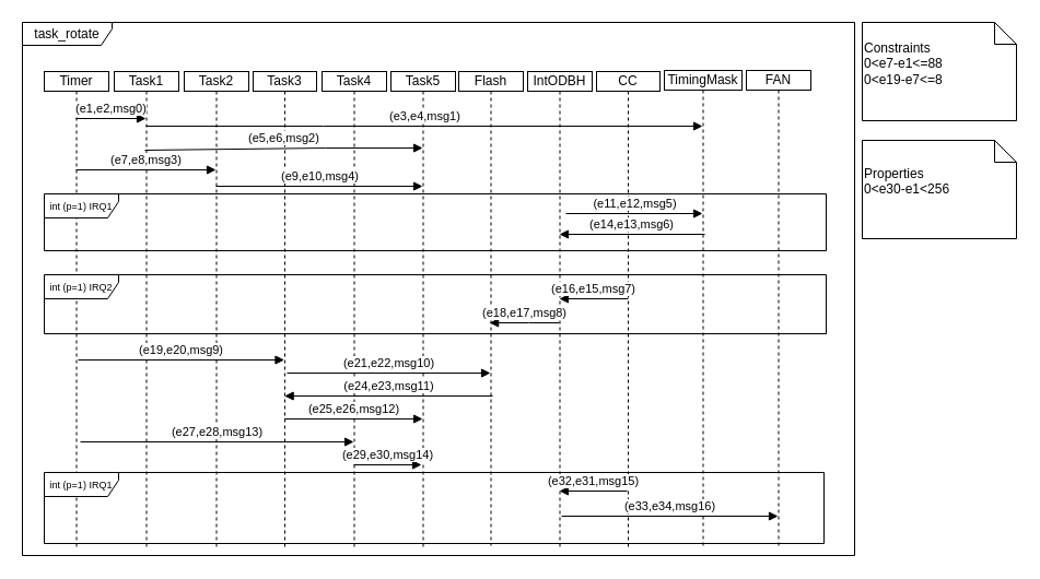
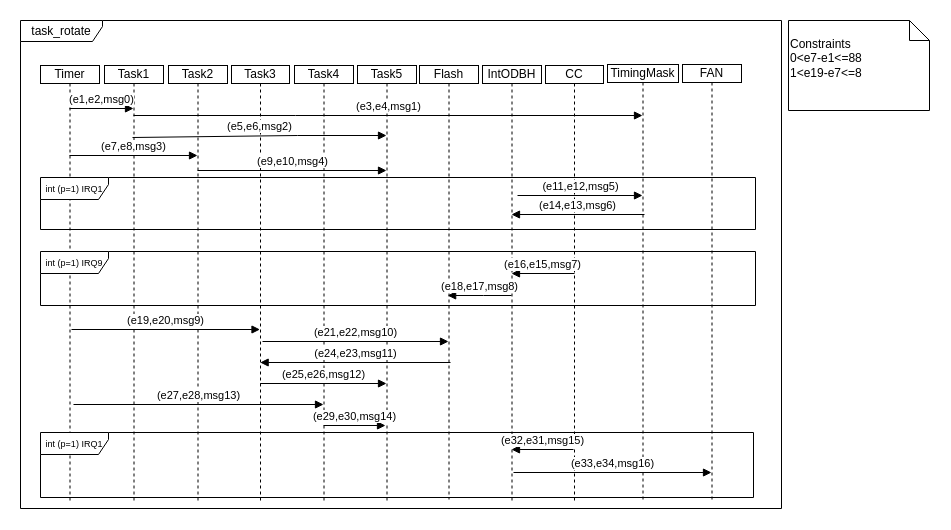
  <mxCell id="0" />
  <mxCell id="1" parent="0" />
  <mxCell id="2" value="task_rotate" style="shape=umlFrame;whiteSpace=wrap;html=1;pointerEvents=0;width=82;height=21;" vertex="1" parent="1"><mxGeometry x="20" y="20" width="761" height="488" as="geometry" /></mxCell>
  <mxCell id="3" value="Timer" style="shape=umlLifeline;perimeter=lifelinePerimeter;whiteSpace=wrap;html=1;container=1;dropTarget=0;collapsible=0;recursiveResize=0;outlineConnect=0;portConstraint=eastwest;newEdgeStyle={&quot;curved&quot;:0,&quot;rounded&quot;:0};size=18;" vertex="1" parent="1"><mxGeometry x="40" y="65" width="59" height="435" as="geometry" /></mxCell>
  <mxCell id="4" value="Task1" style="shape=umlLifeline;perimeter=lifelinePerimeter;whiteSpace=wrap;html=1;container=1;dropTarget=0;collapsible=0;recursiveResize=0;outlineConnect=0;portConstraint=eastwest;newEdgeStyle={&quot;curved&quot;:0,&quot;rounded&quot;:0};size=18;" vertex="1" parent="1"><mxGeometry x="104" y="65" width="59" height="435" as="geometry" /></mxCell>
  <mxCell id="5" value="Task2" style="shape=umlLifeline;perimeter=lifelinePerimeter;whiteSpace=wrap;html=1;container=1;dropTarget=0;collapsible=0;recursiveResize=0;outlineConnect=0;portConstraint=eastwest;newEdgeStyle={&quot;curved&quot;:0,&quot;rounded&quot;:0};size=18;" vertex="1" parent="1"><mxGeometry x="168" y="65" width="59" height="435" as="geometry" /></mxCell>
  <mxCell id="6" value="Task3" style="shape=umlLifeline;perimeter=lifelinePerimeter;whiteSpace=wrap;html=1;container=1;dropTarget=0;collapsible=0;recursiveResize=0;outlineConnect=0;portConstraint=eastwest;newEdgeStyle={&quot;curved&quot;:0,&quot;rounded&quot;:0};size=18;" vertex="1" parent="1"><mxGeometry x="231" y="65" width="58" height="435" as="geometry" /></mxCell>
  <mxCell id="7" value="Task4" style="shape=umlLifeline;perimeter=lifelinePerimeter;whiteSpace=wrap;html=1;container=1;dropTarget=0;collapsible=0;recursiveResize=0;outlineConnect=0;portConstraint=eastwest;newEdgeStyle={&quot;curved&quot;:0,&quot;rounded&quot;:0};size=18;" vertex="1" parent="1"><mxGeometry x="294" y="65" width="59" height="435" as="geometry" /></mxCell>
  <mxCell id="8" value="Task5" style="shape=umlLifeline;perimeter=lifelinePerimeter;whiteSpace=wrap;html=1;container=1;dropTarget=0;collapsible=0;recursiveResize=0;outlineConnect=0;portConstraint=eastwest;newEdgeStyle={&quot;curved&quot;:0,&quot;rounded&quot;:0};size=18;" vertex="1" parent="1"><mxGeometry x="357" y="65" width="59" height="435" as="geometry" /></mxCell>
  <mxCell id="9" value="Flash" style="shape=umlLifeline;perimeter=lifelinePerimeter;whiteSpace=wrap;html=1;container=1;dropTarget=0;collapsible=0;recursiveResize=0;outlineConnect=0;portConstraint=eastwest;newEdgeStyle={&quot;curved&quot;:0,&quot;rounded&quot;:0};size=18;" vertex="1" parent="1"><mxGeometry x="419" y="65" width="59" height="434" as="geometry" /></mxCell>
  <mxCell id="10" value="IntODBH" style="shape=umlLifeline;perimeter=lifelinePerimeter;whiteSpace=wrap;html=1;container=1;dropTarget=0;collapsible=0;recursiveResize=0;outlineConnect=0;portConstraint=eastwest;newEdgeStyle={&quot;curved&quot;:0,&quot;rounded&quot;:0};size=18;" vertex="1" parent="1"><mxGeometry x="482" y="65" width="59" height="435" as="geometry" /></mxCell>
  <mxCell id="11" value="CC" style="shape=umlLifeline;perimeter=lifelinePerimeter;whiteSpace=wrap;html=1;container=1;dropTarget=0;collapsible=0;recursiveResize=0;outlineConnect=0;portConstraint=eastwest;newEdgeStyle={&quot;curved&quot;:0,&quot;rounded&quot;:0};size=18;" vertex="1" parent="1"><mxGeometry x="545" y="65" width="58" height="436" as="geometry" /></mxCell>
  <mxCell id="12" value="TimingMask" style="shape=umlLifeline;perimeter=lifelinePerimeter;whiteSpace=wrap;html=1;container=1;dropTarget=0;collapsible=0;recursiveResize=0;outlineConnect=0;portConstraint=eastwest;newEdgeStyle={&quot;curved&quot;:0,&quot;rounded&quot;:0};size=18;" vertex="1" parent="1"><mxGeometry x="607" y="64" width="71" height="435" as="geometry" /></mxCell>
  <mxCell id="13" value="FAN" style="shape=umlLifeline;perimeter=lifelinePerimeter;whiteSpace=wrap;html=1;container=1;dropTarget=0;collapsible=0;recursiveResize=0;outlineConnect=0;portConstraint=eastwest;newEdgeStyle={&quot;curved&quot;:0,&quot;rounded&quot;:0};size=18;" vertex="1" parent="1"><mxGeometry x="682" y="64" width="59" height="435" as="geometry" /></mxCell>
  <mxCell id="14" value="(e1,e2,msg0)" style="html=1;verticalAlign=bottom;endArrow=block;curved=0;rounded=0;" edge="1" parent="1" target="4"><mxGeometry width="80" relative="1" as="geometry"><mxPoint x="69" y="108" as="sourcePoint" /><mxPoint x="149" y="108" as="targetPoint" /></mxGeometry></mxCell>
  <mxCell id="15" value="(e3,e4,msg1)" style="html=1;verticalAlign=bottom;endArrow=block;curved=0;rounded=0;" edge="1" parent="1" source="4" target="12"><mxGeometry width="80" relative="1" as="geometry"><mxPoint x="133" y="124" as="sourcePoint" /><mxPoint x="213" y="124" as="targetPoint" /><Array as="points"><mxPoint x="295" y="115" /></Array></mxGeometry></mxCell>
  <mxCell id="16" value="(e5,e6,msg2)" style="html=1;verticalAlign=bottom;endArrow=block;curved=0;rounded=0;" edge="1" parent="1"><mxGeometry width="80" relative="1" as="geometry"><mxPoint x="132" y="137" as="sourcePoint" /><mxPoint x="386" y="135" as="targetPoint" /><Array as="points"><mxPoint x="297" y="135" /></Array></mxGeometry></mxCell>
  <mxCell id="17" value="(e7,e8,msg3)" style="html=1;verticalAlign=bottom;endArrow=block;curved=0;rounded=0;" edge="1" parent="1"><mxGeometry width="80" relative="1" as="geometry"><mxPoint x="69" y="155" as="sourcePoint" /><mxPoint x="197" y="155" as="targetPoint" /></mxGeometry></mxCell>
  <mxCell id="18" value="(e9,e10,msg4)" style="html=1;verticalAlign=bottom;endArrow=block;curved=0;rounded=0;" edge="1" parent="1"><mxGeometry width="80" relative="1" as="geometry"><mxPoint x="197" y="170" as="sourcePoint" /><mxPoint x="386" y="170" as="targetPoint" /></mxGeometry></mxCell>
  <mxCell id="19" value="&lt;font style=&quot;font-size: 9px;&quot;&gt;int (p=1) IRQ1&lt;/font&gt;" style="shape=umlFrame;whiteSpace=wrap;html=1;pointerEvents=0;width=68;height=22;" vertex="1" parent="1"><mxGeometry x="40" y="177" width="715" height="52" as="geometry" /></mxCell>
- <mxCell id="20" value="&lt;font style=&quot;font-size: 9px;&quot;&gt;int (p=1) IRQ2&lt;/font&gt;" style="shape=umlFrame;whiteSpace=wrap;html=1;pointerEvents=0;width=68;height=22;" vertex="1" parent="1"><mxGeometry x="40" y="251" width="715" height="54" as="geometry" /></mxCell>
+ <mxCell id="20" value="&lt;font style=&quot;font-size: 9px;&quot;&gt;int (p=1) IRQ9&lt;/font&gt;" style="shape=umlFrame;whiteSpace=wrap;html=1;pointerEvents=0;width=68;height=22;" vertex="1" parent="1"><mxGeometry x="40" y="251" width="715" height="54" as="geometry" /></mxCell>
  <mxCell id="21" value="&lt;font style=&quot;font-size: 9px;&quot;&gt;int (p=1) IRQ1&lt;/font&gt;" style="shape=umlFrame;whiteSpace=wrap;html=1;pointerEvents=0;width=68;height=22;" vertex="1" parent="1"><mxGeometry x="40" y="432" width="713" height="65" as="geometry" /></mxCell>
  <mxCell id="22" value="(e11,e12,msg5)" style="html=1;verticalAlign=bottom;endArrow=block;curved=0;rounded=0;" edge="1" parent="1" target="12"><mxGeometry width="80" relative="1" as="geometry"><mxPoint x="517" y="195" as="sourcePoint" /><mxPoint x="597" y="195" as="targetPoint" /></mxGeometry></mxCell>
  <mxCell id="23" value="(e14,e13,msg6)" style="html=1;verticalAlign=bottom;endArrow=block;curved=0;rounded=0;" edge="1" parent="1" target="10"><mxGeometry width="80" relative="1" as="geometry"><mxPoint x="644" y="214" as="sourcePoint" /><mxPoint x="724" y="214" as="targetPoint" /></mxGeometry></mxCell>
  <mxCell id="24" value="(e16,e15,msg7)" style="html=1;verticalAlign=bottom;endArrow=block;curved=0;rounded=0;" edge="1" parent="1" target="10"><mxGeometry width="80" relative="1" as="geometry"><mxPoint x="574" y="273" as="sourcePoint" /><mxPoint x="654" y="273" as="targetPoint" /></mxGeometry></mxCell>
  <mxCell id="25" value="(e18,e17,msg8)" style="html=1;verticalAlign=bottom;endArrow=block;curved=0;rounded=0;" edge="1" parent="1"><mxGeometry width="80" relative="1" as="geometry"><mxPoint x="511" y="295" as="sourcePoint" /><mxPoint x="447.167" y="295" as="targetPoint" /><Array as="points"><mxPoint x="483" y="295" /></Array></mxGeometry></mxCell>
  <mxCell id="26" value="(e19,e20,msg9)" style="html=1;verticalAlign=bottom;endArrow=block;curved=0;rounded=0;" edge="1" parent="1" target="6"><mxGeometry width="80" relative="1" as="geometry"><mxPoint x="71" y="329" as="sourcePoint" /><mxPoint x="151" y="329" as="targetPoint" /></mxGeometry></mxCell>
  <mxCell id="27" value="(e21,e22,msg10)" style="html=1;verticalAlign=bottom;endArrow=block;curved=0;rounded=0;" edge="1" parent="1" target="9"><mxGeometry width="80" relative="1" as="geometry"><mxPoint x="262" y="341" as="sourcePoint" /><mxPoint x="342" y="341" as="targetPoint" /></mxGeometry></mxCell>
  <mxCell id="28" value="(e24,e23,msg11)" style="html=1;verticalAlign=bottom;endArrow=block;curved=0;rounded=0;" edge="1" parent="1"><mxGeometry width="80" relative="1" as="geometry"><mxPoint x="450" y="362" as="sourcePoint" /><mxPoint x="259.667" y="362" as="targetPoint" /></mxGeometry></mxCell>
  <mxCell id="29" value="(e25,e26,msg12)" style="html=1;verticalAlign=bottom;endArrow=block;curved=0;rounded=0;" edge="1" parent="1" target="8"><mxGeometry width="80" relative="1" as="geometry"><mxPoint x="259.667" y="383" as="sourcePoint" /><mxPoint x="327" y="383" as="targetPoint" /></mxGeometry></mxCell>
  <mxCell id="30" value="(e27,e28,msg13)" style="html=1;verticalAlign=bottom;endArrow=block;curved=0;rounded=0;" edge="1" parent="1" target="7"><mxGeometry width="80" relative="1" as="geometry"><mxPoint x="73" y="404" as="sourcePoint" /><mxPoint x="122" y="404" as="targetPoint" /></mxGeometry></mxCell>
  <mxCell id="31" value="(e29,e30,msg14)" style="html=1;verticalAlign=bottom;endArrow=block;curved=0;rounded=0;" edge="1" parent="1"><mxGeometry width="80" relative="1" as="geometry"><mxPoint x="323" y="425" as="sourcePoint" /><mxPoint x="385" y="425" as="targetPoint" /></mxGeometry></mxCell>
  <mxCell id="32" value="(e32,e31,msg15)" style="html=1;verticalAlign=bottom;endArrow=block;curved=0;rounded=0;" edge="1" parent="1" target="10"><mxGeometry width="80" relative="1" as="geometry"><mxPoint x="573" y="449" as="sourcePoint" /><mxPoint x="653" y="449" as="targetPoint" /></mxGeometry></mxCell>
  <mxCell id="33" value="(e33,e34,msg16)" style="html=1;verticalAlign=bottom;endArrow=block;curved=0;rounded=0;" edge="1" parent="1" target="13"><mxGeometry width="80" relative="1" as="geometry"><mxPoint x="513" y="472" as="sourcePoint" /><mxPoint x="593" y="472" as="targetPoint" /></mxGeometry></mxCell>
- <mxCell id="34" value="&lt;div&gt;Constraints&lt;/div&gt;&lt;div&gt;0&amp;lt;e7-e1&amp;lt;=88&lt;/div&gt;&lt;div&gt;0&amp;lt;e19-e7&amp;lt;=8&lt;/div&gt;&lt;div&gt;&lt;br&gt;&lt;/div&gt;" style="shape=note;size=20;whiteSpace=wrap;html=1;align=left;" vertex="1" parent="1"><mxGeometry x="788" y="20" width="141" height="90" as="geometry" /></mxCell>
- <mxCell id="35" value="&lt;div&gt;&lt;div&gt;Properties&lt;/div&gt;&lt;div&gt;0&amp;lt;e30-e1&amp;lt;256&lt;/div&gt;&lt;div&gt;&amp;nbsp;&amp;nbsp;&lt;/div&gt;&lt;/div&gt;" style="shape=note;size=20;whiteSpace=wrap;html=1;align=left;" vertex="1" parent="1"><mxGeometry x="788" y="128" width="141" height="90" as="geometry" /></mxCell>
+ <mxCell id="34" value="&lt;div&gt;Constraints&lt;/div&gt;&lt;div&gt;0&amp;lt;e7-e1&amp;lt;=88&lt;/div&gt;&lt;div&gt;1&amp;lt;e19-e7&amp;lt;=8&lt;/div&gt;&lt;div&gt;&lt;br&gt;&lt;/div&gt;" style="shape=note;size=20;whiteSpace=wrap;html=1;align=left;" vertex="1" parent="1"><mxGeometry x="788" y="20" width="141" height="90" as="geometry" /></mxCell>
